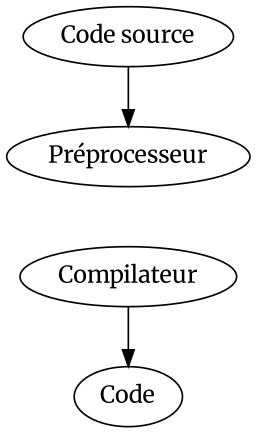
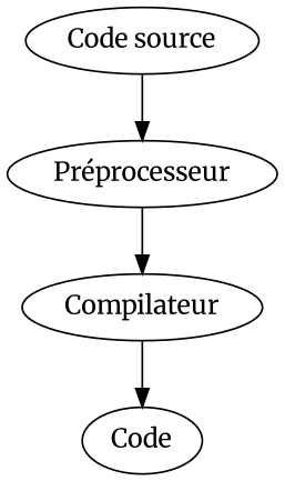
  digraph {
    fontname=Merriweather
    rankdir=TB
    node [fontname=Merriweather]
    edge [fontname=Merriweather]
    "Code source"
    "Préprocesseur"
    Compilateur
    n4 [label=Code]
    "Code source" -> "Préprocesseur"
+   "Préprocesseur" -> Compilateur
    Compilateur -> n4
  }
